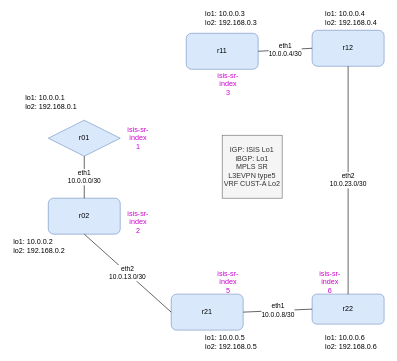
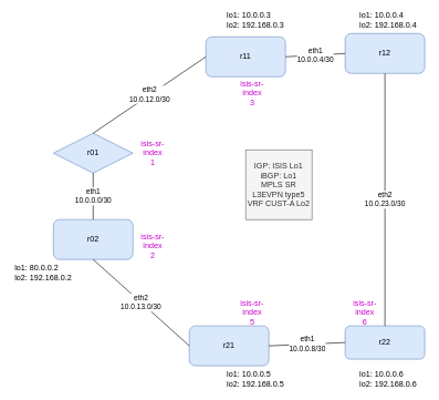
  <mxCell id="0" />
  <mxCell id="1" parent="0" />
  <mxCell id="2" value="r01" style="rhombus;whiteSpace=wrap;html=1;fillColor=#dae8fc;strokeColor=#6c8ebf;" vertex="1" parent="1"><mxGeometry x="80" y="200" width="120" height="60" as="geometry" /></mxCell>
  <mxCell id="3" value="r02" style="rounded=1;whiteSpace=wrap;html=1;fillColor=#dae8fc;strokeColor=#6c8ebf;" vertex="1" parent="1"><mxGeometry x="80" y="330" width="120" height="60" as="geometry" /></mxCell>
  <mxCell id="4" value="r11" style="rounded=1;whiteSpace=wrap;html=1;fillColor=#dae8fc;strokeColor=#6c8ebf;" vertex="1" parent="1"><mxGeometry x="310" y="55" width="120" height="60" as="geometry" /></mxCell>
  <mxCell id="5" value="r12" style="rounded=1;whiteSpace=wrap;html=1;fillColor=#dae8fc;strokeColor=#6c8ebf;" vertex="1" parent="1"><mxGeometry x="520" y="50" width="120" height="60" as="geometry" /></mxCell>
  <mxCell id="6" value="r21" style="rounded=1;whiteSpace=wrap;html=1;fillColor=#dae8fc;strokeColor=#6c8ebf;" vertex="1" parent="1"><mxGeometry x="285" y="490" width="120" height="60" as="geometry" /></mxCell>
  <mxCell id="7" value="r22" style="rounded=1;whiteSpace=wrap;html=1;fillColor=#dae8fc;strokeColor=#6c8ebf;" vertex="1" parent="1"><mxGeometry x="520" y="490" width="120" height="50" as="geometry" /></mxCell>
  <mxCell id="8" value="eth1&lt;br&gt;10.0.0.0/30" style="endArrow=none;html=1;entryX=0.5;entryY=1;entryDx=0;entryDy=0;" edge="1" parent="1" source="3" target="2"><mxGeometry width="50" height="50" relative="1" as="geometry"><mxPoint x="80" y="530" as="sourcePoint" /><mxPoint x="130" y="480" as="targetPoint" /></mxGeometry></mxCell>
  <mxCell id="9" value="eth1&lt;br&gt;10.0.0.4/30" style="endArrow=none;html=1;entryX=0;entryY=0.5;entryDx=0;entryDy=0;exitX=1;exitY=0.5;exitDx=0;exitDy=0;" edge="1" parent="1" source="4" target="5"><mxGeometry width="50" height="50" relative="1" as="geometry"><mxPoint x="360" y="280" as="sourcePoint" /><mxPoint x="410" y="230" as="targetPoint" /></mxGeometry></mxCell>
  <mxCell id="10" value="eth1&lt;br&gt;10.0.0.8/30" style="endArrow=none;html=1;exitX=1;exitY=0.5;exitDx=0;exitDy=0;entryX=0;entryY=0.5;entryDx=0;entryDy=0;" edge="1" parent="1" source="6" target="7"><mxGeometry width="50" height="50" relative="1" as="geometry"><mxPoint x="530" y="440" as="sourcePoint" /><mxPoint x="580" y="390" as="targetPoint" /></mxGeometry></mxCell>
+ <mxCell id="11" value="eth2&lt;br&gt;10.0.12.0/30" style="endArrow=none;html=1;entryX=0;entryY=0.5;entryDx=0;entryDy=0;exitX=0.5;exitY=0;exitDx=0;exitDy=0;" edge="1" parent="1" source="2" target="4"><mxGeometry width="50" height="50" relative="1" as="geometry"><mxPoint x="230" y="300" as="sourcePoint" /><mxPoint x="280" y="250" as="targetPoint" /></mxGeometry></mxCell>
  <mxCell id="12" value="eth2&lt;br&gt;10.0.13.0/30" style="endArrow=none;html=1;entryX=0;entryY=0.5;entryDx=0;entryDy=0;exitX=0.5;exitY=1;exitDx=0;exitDy=0;" edge="1" parent="1" source="3" target="6"><mxGeometry width="50" height="50" relative="1" as="geometry"><mxPoint x="140" y="560" as="sourcePoint" /><mxPoint x="190" y="510" as="targetPoint" /></mxGeometry></mxCell>
  <mxCell id="13" value="eth2&lt;br&gt;10.0.23.0/30" style="endArrow=none;html=1;entryX=0.5;entryY=1;entryDx=0;entryDy=0;" edge="1" parent="1" source="7" target="5"><mxGeometry width="50" height="50" relative="1" as="geometry"><mxPoint x="390" y="430" as="sourcePoint" /><mxPoint x="440" y="380" as="targetPoint" /></mxGeometry></mxCell>
  <mxCell id="14" value="IGP: ISIS Lo1&lt;br&gt;iBGP: Lo1&lt;br&gt;MPLS SR&lt;br&gt;L3EVPN type5&lt;br&gt;VRF CUST-A Lo2" style="text;html=1;strokeColor=#666666;fillColor=#f5f5f5;align=center;verticalAlign=middle;whiteSpace=wrap;rounded=0;fontColor=#333333;" vertex="1" parent="1"><mxGeometry x="370" y="225" width="100" height="105" as="geometry" /></mxCell>
  <mxCell id="15" value="&lt;font color=&quot;#cc00cc&quot;&gt;isis-sr-index&lt;br&gt;1&lt;/font&gt;&lt;br&gt;" style="text;html=1;strokeColor=none;fillColor=none;align=center;verticalAlign=middle;whiteSpace=wrap;rounded=0;" vertex="1" parent="1"><mxGeometry x="210" y="220" width="40" height="20" as="geometry" /></mxCell>
  <mxCell id="16" value="&lt;font color=&quot;#cc00cc&quot;&gt;isis-sr-index&lt;br&gt;2&lt;/font&gt;" style="text;html=1;strokeColor=none;fillColor=none;align=center;verticalAlign=middle;whiteSpace=wrap;rounded=0;" vertex="1" parent="1"><mxGeometry x="210" y="360" width="40" height="20" as="geometry" /></mxCell>
  <mxCell id="17" value="&lt;font color=&quot;#cc00cc&quot;&gt;isis-sr-index&lt;br&gt;3&lt;/font&gt;" style="text;html=1;strokeColor=none;fillColor=none;align=center;verticalAlign=middle;whiteSpace=wrap;rounded=0;" vertex="1" parent="1"><mxGeometry x="360" y="130" width="40" height="20" as="geometry" /></mxCell>
  <mxCell id="18" value="&lt;font color=&quot;#cc00cc&quot;&gt;isis-sr-index&lt;br&gt;5&lt;/font&gt;" style="text;html=1;strokeColor=none;fillColor=none;align=center;verticalAlign=middle;whiteSpace=wrap;rounded=0;" vertex="1" parent="1"><mxGeometry x="360" y="460" width="40" height="20" as="geometry" /></mxCell>
  <mxCell id="19" value="&lt;font color=&quot;#cc00cc&quot;&gt;isis-sr-index&lt;br&gt;6&lt;/font&gt;" style="text;html=1;strokeColor=none;fillColor=none;align=center;verticalAlign=middle;whiteSpace=wrap;rounded=0;" vertex="1" parent="1"><mxGeometry x="530" y="460" width="40" height="20" as="geometry" /></mxCell>
- <mxCell id="20" value="lo1: 10.0.0.1&lt;br&gt;lo2: 192.168.0.1" style="text;html=1;strokeColor=none;fillColor=none;align=left;verticalAlign=middle;whiteSpace=wrap;rounded=0;" vertex="1" parent="1"><mxGeometry x="40" y="160" width="90" height="20" as="geometry" /></mxCell>
- <mxCell id="21" value="lo1: 10.0.0.2&lt;br&gt;lo2: 192.168.0.2" style="text;html=1;strokeColor=none;fillColor=none;align=left;verticalAlign=middle;whiteSpace=wrap;rounded=0;" vertex="1" parent="1"><mxGeometry x="20" y="400" width="90" height="20" as="geometry" /></mxCell>
+ <mxCell id="21" value="lo1: 80.0.0.2&lt;br&gt;lo2: 192.168.0.2" style="text;html=1;strokeColor=none;fillColor=none;align=left;verticalAlign=middle;whiteSpace=wrap;rounded=0;" vertex="1" parent="1"><mxGeometry x="20" y="400" width="90" height="20" as="geometry" /></mxCell>
  <mxCell id="22" value="lo1: 10.0.0.6&lt;br&gt;lo2: 192.168.0.6" style="text;html=1;strokeColor=none;fillColor=none;align=left;verticalAlign=middle;whiteSpace=wrap;rounded=0;" vertex="1" parent="1"><mxGeometry x="540" y="560" width="90" height="20" as="geometry" /></mxCell>
  <mxCell id="23" value="lo1: 10.0.0.5&lt;br&gt;lo2: 192.168.0.5" style="text;html=1;strokeColor=none;fillColor=none;align=left;verticalAlign=middle;whiteSpace=wrap;rounded=0;" vertex="1" parent="1"><mxGeometry x="340" y="560" width="90" height="20" as="geometry" /></mxCell>
  <mxCell id="24" value="lo1: 10.0.0.3&lt;br&gt;lo2: 192.168.0.3" style="text;html=1;strokeColor=none;fillColor=none;align=left;verticalAlign=middle;whiteSpace=wrap;rounded=0;" vertex="1" parent="1"><mxGeometry x="340" y="20" width="90" height="20" as="geometry" /></mxCell>
  <mxCell id="25" value="lo1: 10.0.0.4&lt;br&gt;lo2: 192.168.0.4" style="text;html=1;strokeColor=none;fillColor=none;align=left;verticalAlign=middle;whiteSpace=wrap;rounded=0;" vertex="1" parent="1"><mxGeometry x="540" y="20" width="90" height="20" as="geometry" /></mxCell>
